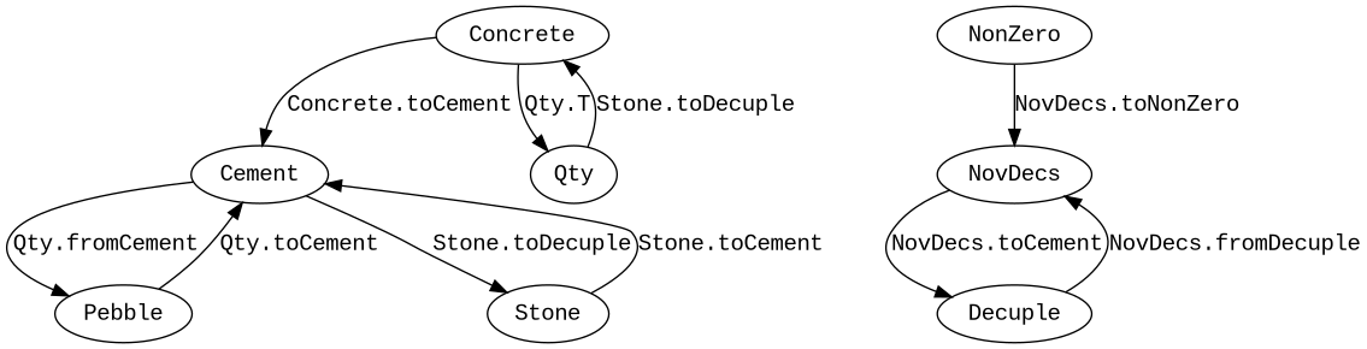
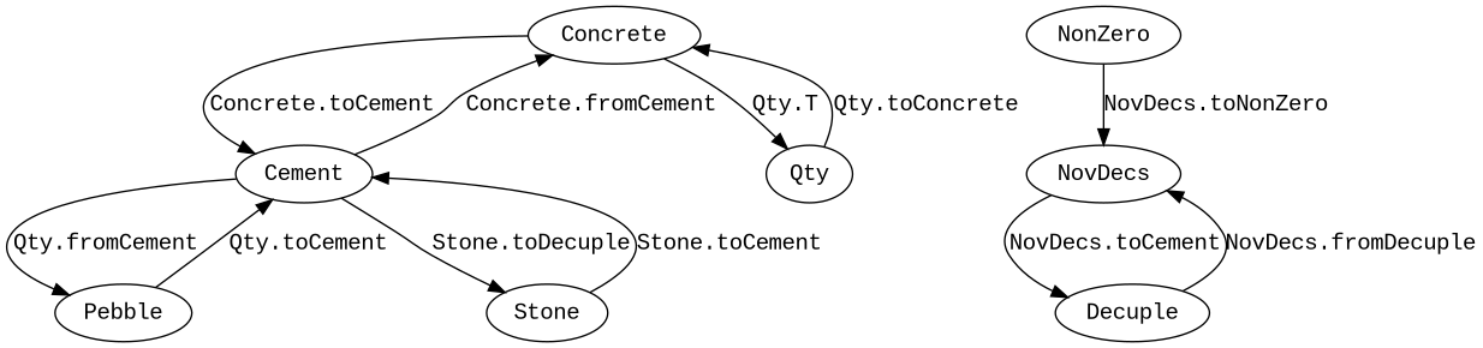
  digraph {
    fontname="Liberation Mono"
    node [fontname="Liberation Mono"]
    edge [fontname="Liberation Mono"]
    Concrete
    Cement
    Qty
    Pebble
    Stone
    NovDecs
    Decuple
    NonZero
    Concrete -> Cement [label="Concrete.toCement"]
    Concrete -> Qty [label="Qty.T"]
+   Cement -> Concrete [label="Concrete.fromCement"]
    Cement -> Pebble [label="Qty.fromCement"]
    Cement -> Stone [label="Stone.toDecuple"]
-   Qty -> Concrete [label="Stone.toDecuple"]
+   Qty -> Concrete [label="Qty.toConcrete"]
    Pebble -> Cement [label="Qty.toCement"]
    Stone -> Cement [label="Stone.toCement"]
    NovDecs -> Decuple [label="NovDecs.toCement"]
    Decuple -> NovDecs [label="NovDecs.fromDecuple"]
    NonZero -> NovDecs [label="NovDecs.toNonZero"]
  }
